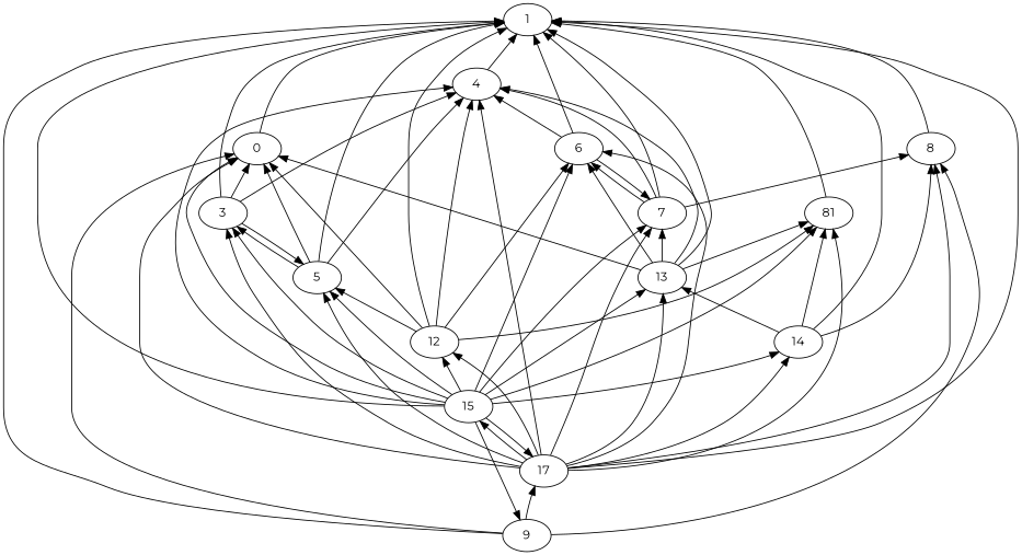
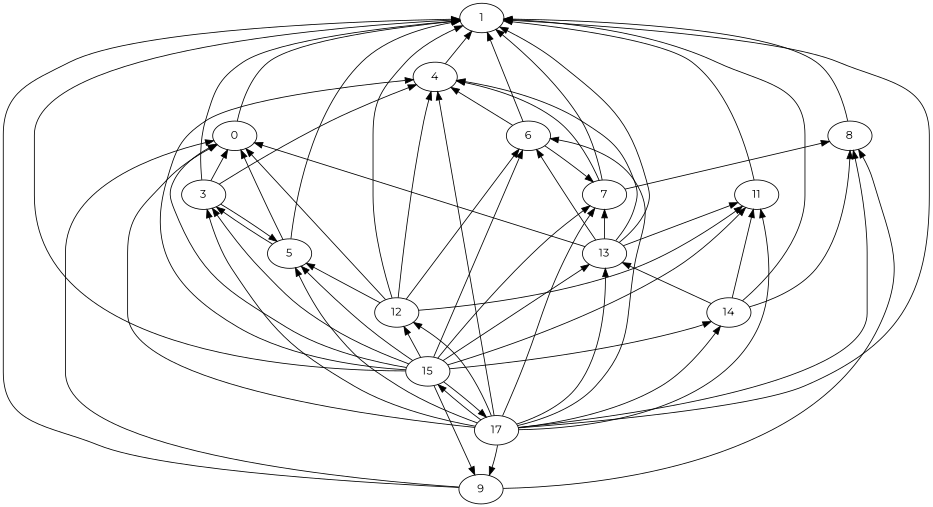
  strict digraph {
    fontname=Montserrat
    node [fontname=Montserrat]
    edge [dir=back fontname=Montserrat]
    n1 [height=0.5 label=1 width=0.75]
    n2 [height=0.5 label=0 width=0.75]
    n3 [height=0.5 label=3 width=0.75]
    n4 [height=0.5 label=4 width=0.75]
    n5 [height=0.5 label=5 width=0.75]
    n6 [height=0.5 label=6 width=0.75]
    n7 [height=0.5 label=7 width=0.75]
    n8 [height=0.5 label=8 width=0.75]
    n9 [height=0.5 label=9 width=0.75]
    n10 [height=0.5 label=17 width=0.75]
-   n11 [height=0.5 label=81 width=0.75]
+   n11 [height=0.5 label=11 width=0.75]
    n12 [height=0.5 label=12 width=0.75]
    n13 [height=0.5 label=13 width=0.75]
    n14 [height=0.5 label=14 width=0.75]
    n15 [height=0.5 label=15 width=0.75]
    n1 -> n2
    n1 -> n3
    n1 -> n4
    n1 -> n5
    n1 -> n6
    n1 -> n7
    n1 -> n8
    n1 -> n9
    n1 -> n10
    n1 -> n11
    n1 -> n12
    n1 -> n13
    n1 -> n14
    n1 -> n15
    n2 -> n3
    n2 -> n5
    n2 -> n9
    n2 -> n10
    n2 -> n12
    n2 -> n13
    n2 -> n15
    n3 -> n5
    n3 -> n10
    n3 -> n15
    n4 -> n3
-   n4 -> n5
    n4 -> n6
    n4 -> n7
    n4 -> n10
    n4 -> n12
    n4 -> n13
    n4 -> n15
    n5 -> n3
    n5 -> n10
    n5 -> n12
    n5 -> n15
-   n6 -> n7
    n6 -> n10
    n6 -> n12
    n6 -> n13
    n6 -> n15
    n7 -> n6
    n7 -> n10
    n7 -> n13
    n7 -> n15
    n8 -> n7
    n8 -> n9
    n8 -> n10
    n8 -> n14
-   n10 -> n9
+   n9 -> n10
    n9 -> n15
    n10 -> n15
    n11 -> n10
    n11 -> n12
    n11 -> n13
    n11 -> n14
    n11 -> n15
    n12 -> n10
    n12 -> n15
    n13 -> n10
    n13 -> n14
    n13 -> n15
    n14 -> n10
    n14 -> n15
    n15 -> n10
  }
